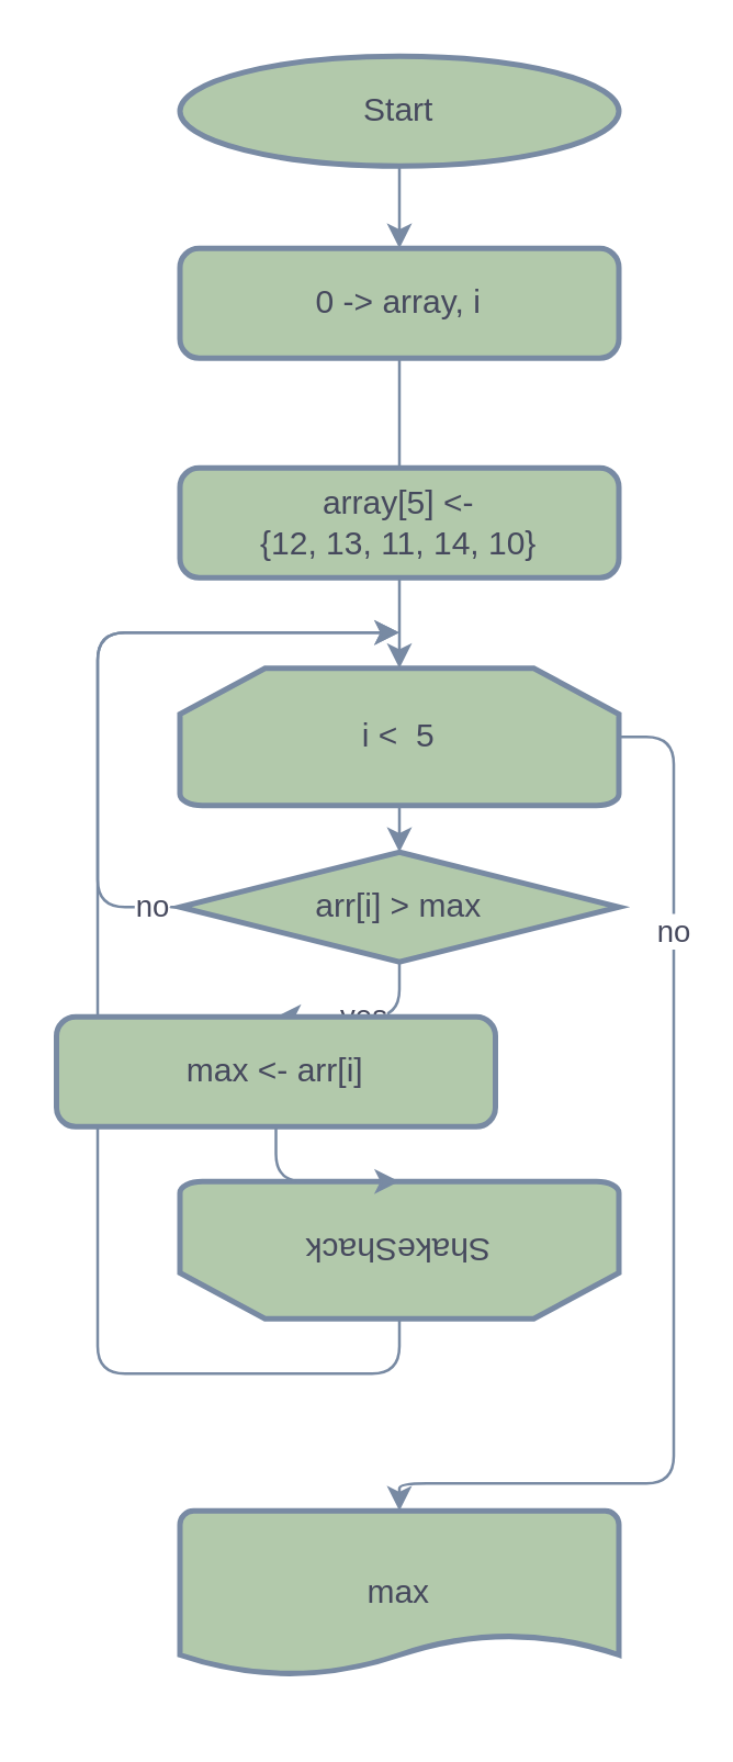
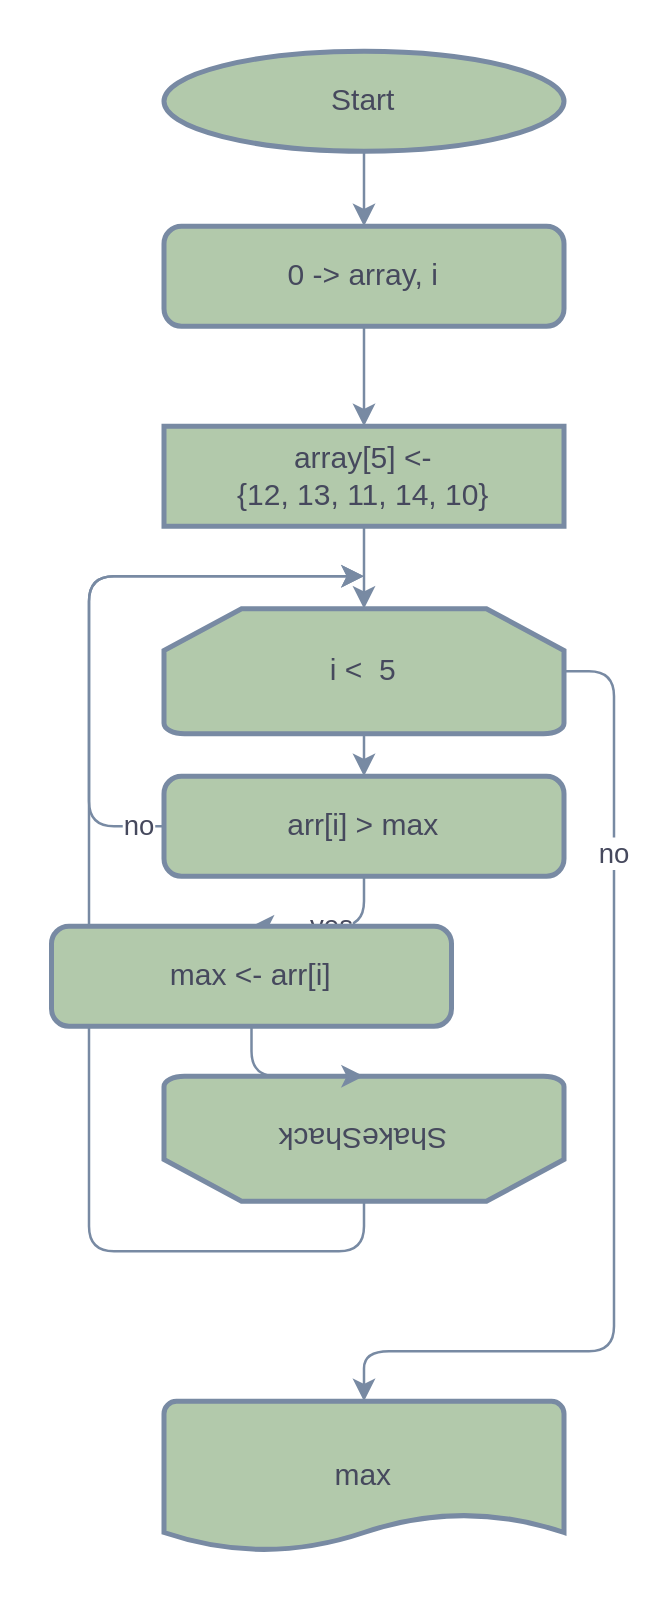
  <mxCell id="0" />
  <mxCell id="1" parent="0" />
  <mxCell id="2" style="edgeStyle=orthogonalEdgeStyle;curved=0;rounded=1;sketch=0;orthogonalLoop=1;jettySize=auto;html=1;exitX=0.5;exitY=1;exitDx=0;exitDy=0;exitPerimeter=0;entryX=0.5;entryY=0;entryDx=0;entryDy=0;fontColor=#46495D;strokeColor=#788AA3;fillColor=#B2C9AB;" parent="1" source="3" target="5" edge="1"><mxGeometry relative="1" as="geometry" /></mxCell>
  <mxCell id="3" value="Start" style="strokeWidth=2;html=1;shape=mxgraph.flowchart.start_1;whiteSpace=wrap;fillColor=#B2C9AB;strokeColor=#788AA3;fontColor=#46495D;" parent="1" vertex="1"><mxGeometry x="65" y="20" width="160" height="40" as="geometry" /></mxCell>
- <mxCell id="4" style="edgeStyle=orthogonalEdgeStyle;curved=0;rounded=1;sketch=0;orthogonalLoop=1;jettySize=auto;html=1;exitX=0.5;exitY=1;exitDx=0;exitDy=0;fontColor=#46495D;strokeColor=#788AA3;fillColor=#B2C9AB;endArrow=none;" parent="1" source="5" target="7" edge="1"><mxGeometry relative="1" as="geometry" /></mxCell>
+ <mxCell id="4" style="edgeStyle=orthogonalEdgeStyle;curved=0;rounded=1;sketch=0;orthogonalLoop=1;jettySize=auto;html=1;exitX=0.5;exitY=1;exitDx=0;exitDy=0;fontColor=#46495D;strokeColor=#788AA3;fillColor=#B2C9AB;" parent="1" source="5" target="7" edge="1"><mxGeometry relative="1" as="geometry" /></mxCell>
  <mxCell id="5" value="0 -&amp;gt; array, i" style="rounded=1;whiteSpace=wrap;html=1;absoluteArcSize=1;arcSize=14;strokeWidth=2;sketch=0;fontColor=#46495D;fillColor=#B2C9AB;strokeColor=#788AA3;" parent="1" vertex="1"><mxGeometry x="65" y="90" width="160" height="40" as="geometry" /></mxCell>
  <mxCell id="6" style="edgeStyle=orthogonalEdgeStyle;curved=0;rounded=1;sketch=0;orthogonalLoop=1;jettySize=auto;html=1;exitX=0.5;exitY=1;exitDx=0;exitDy=0;entryX=0.5;entryY=0;entryDx=0;entryDy=0;entryPerimeter=0;fontColor=#46495D;strokeColor=#788AA3;fillColor=#B2C9AB;" parent="1" source="7" target="10" edge="1"><mxGeometry relative="1" as="geometry" /></mxCell>
- <mxCell id="7" value="array[5] &amp;lt;- &lt;br&gt;{12, 13, 11, 14, 10}" style="rounded=1;whiteSpace=wrap;html=1;absoluteArcSize=1;arcSize=14;strokeWidth=2;sketch=0;fontColor=#46495D;fillColor=#B2C9AB;strokeColor=#788AA3;" parent="1" vertex="1"><mxGeometry x="65" y="170" width="160" height="40" as="geometry" /></mxCell>
+ <mxCell id="7" value="array[5] &amp;lt;- &lt;br&gt;{12, 13, 11, 14, 10}" style="whiteSpace=wrap;html=1;absoluteArcSize=1;arcSize=14;strokeWidth=2;sketch=0;fontColor=#46495D;fillColor=#B2C9AB;strokeColor=#788AA3;rounded=0;" parent="1" vertex="1"><mxGeometry x="65" y="170" width="160" height="40" as="geometry" /></mxCell>
  <mxCell id="8" style="edgeStyle=orthogonalEdgeStyle;curved=0;rounded=1;sketch=0;orthogonalLoop=1;jettySize=auto;html=1;exitX=0.5;exitY=1;exitDx=0;exitDy=0;exitPerimeter=0;entryX=0.5;entryY=0;entryDx=0;entryDy=0;fontColor=#46495D;strokeColor=#788AA3;fillColor=#B2C9AB;" parent="1" source="10" target="16" edge="1"><mxGeometry relative="1" as="geometry" /></mxCell>
  <mxCell id="9" value="no" style="edgeStyle=orthogonalEdgeStyle;curved=0;rounded=1;sketch=0;orthogonalLoop=1;jettySize=auto;html=1;entryX=0.5;entryY=0;entryDx=0;entryDy=0;entryPerimeter=0;fontColor=#46495D;strokeColor=#788AA3;fillColor=#B2C9AB;" edge="1" parent="1" source="10" target="13"><mxGeometry x="-0.549" relative="1" as="geometry"><Array as="points"><mxPoint x="245" y="268" /><mxPoint x="245" y="540" /><mxPoint x="145" y="540" /></Array><mxPoint as="offset" /></mxGeometry></mxCell>
  <mxCell id="10" value="i &amp;lt;&amp;nbsp; 5" style="strokeWidth=2;html=1;shape=mxgraph.flowchart.loop_limit;whiteSpace=wrap;rounded=0;sketch=0;fontColor=#46495D;fillColor=#B2C9AB;strokeColor=#788AA3;" parent="1" vertex="1"><mxGeometry x="65" y="243" width="160" height="50" as="geometry" /></mxCell>
  <mxCell id="11" style="edgeStyle=orthogonalEdgeStyle;curved=0;rounded=1;sketch=0;orthogonalLoop=1;jettySize=auto;html=1;exitX=0.5;exitY=0;exitDx=0;exitDy=0;exitPerimeter=0;fontColor=#46495D;strokeColor=#788AA3;fillColor=#B2C9AB;" edge="1" parent="1" source="12"><mxGeometry relative="1" as="geometry"><mxPoint x="145" y="230" as="targetPoint" /><Array as="points"><mxPoint x="145" y="500" /><mxPoint x="35" y="500" /><mxPoint x="35" y="230" /><mxPoint x="145" y="230" /></Array></mxGeometry></mxCell>
  <mxCell id="12" value="ShakeShack" style="strokeWidth=2;html=1;shape=mxgraph.flowchart.loop_limit;whiteSpace=wrap;rounded=0;sketch=0;fontColor=#46495D;fillColor=#B2C9AB;rotation=-180;strokeColor=#788AA3;" parent="1" vertex="1"><mxGeometry x="65" y="430" width="160" height="50" as="geometry" /></mxCell>
- <mxCell id="13" value="max" style="strokeWidth=2;html=1;shape=mxgraph.flowchart.document2;whiteSpace=wrap;size=0.25;rounded=0;sketch=0;fontColor=#46495D;fillColor=#B2C9AB;strokeColor=#788AA3;" parent="1" vertex="1"><mxGeometry x="65" y="550" width="160" height="60" as="geometry" /></mxCell>
+ <mxCell id="13" value="max" style="strokeWidth=2;html=1;shape=mxgraph.flowchart.document2;whiteSpace=wrap;size=0.25;rounded=0;sketch=0;fontColor=#46495D;fillColor=#B2C9AB;strokeColor=#788AA3;" parent="1" vertex="1"><mxGeometry x="65" y="560" width="160" height="60" as="geometry" /></mxCell>
  <mxCell id="14" value="yes" style="edgeStyle=orthogonalEdgeStyle;curved=0;rounded=1;sketch=0;orthogonalLoop=1;jettySize=auto;html=1;exitX=0.5;exitY=1;exitDx=0;exitDy=0;entryX=0.5;entryY=0;entryDx=0;entryDy=0;fontColor=#46495D;strokeColor=#788AA3;fillColor=#B2C9AB;" edge="1" parent="1" source="16" target="18"><mxGeometry relative="1" as="geometry" /></mxCell>
  <mxCell id="15" value="no" style="edgeStyle=orthogonalEdgeStyle;curved=0;rounded=1;sketch=0;orthogonalLoop=1;jettySize=auto;html=1;fontColor=#46495D;strokeColor=#788AA3;fillColor=#B2C9AB;" edge="1" parent="1" source="16"><mxGeometry x="-0.917" relative="1" as="geometry"><mxPoint x="145" y="230" as="targetPoint" /><Array as="points"><mxPoint x="35" y="330" /><mxPoint x="35" y="230" /></Array><mxPoint as="offset" /></mxGeometry></mxCell>
- <mxCell id="16" value="arr[i] &amp;gt; max" style="rhombus;whiteSpace=wrap;html=1;absoluteArcSize=1;arcSize=14;strokeWidth=2;sketch=0;fontColor=#46495D;fillColor=#B2C9AB;strokeColor=#788AA3;" parent="1" vertex="1"><mxGeometry x="65" y="310" width="160" height="40" as="geometry" /></mxCell>
+ <mxCell id="16" value="arr[i] &amp;gt; max" style="rounded=1;whiteSpace=wrap;html=1;absoluteArcSize=1;arcSize=14;strokeWidth=2;sketch=0;fontColor=#46495D;fillColor=#B2C9AB;strokeColor=#788AA3;" parent="1" vertex="1"><mxGeometry x="65" y="310" width="160" height="40" as="geometry" /></mxCell>
  <mxCell id="17" style="edgeStyle=orthogonalEdgeStyle;curved=0;rounded=1;sketch=0;orthogonalLoop=1;jettySize=auto;html=1;exitX=0.5;exitY=1;exitDx=0;exitDy=0;entryX=0.5;entryY=1;entryDx=0;entryDy=0;entryPerimeter=0;fontColor=#46495D;strokeColor=#788AA3;fillColor=#B2C9AB;" edge="1" parent="1" source="18" target="12"><mxGeometry relative="1" as="geometry" /></mxCell>
  <mxCell id="18" value="max &amp;lt;- arr[i]" style="rounded=1;whiteSpace=wrap;html=1;absoluteArcSize=1;arcSize=14;strokeWidth=2;sketch=0;fontColor=#46495D;fillColor=#B2C9AB;strokeColor=#788AA3;" vertex="1" parent="1"><mxGeometry x="20" y="370" width="160" height="40" as="geometry" /></mxCell>
